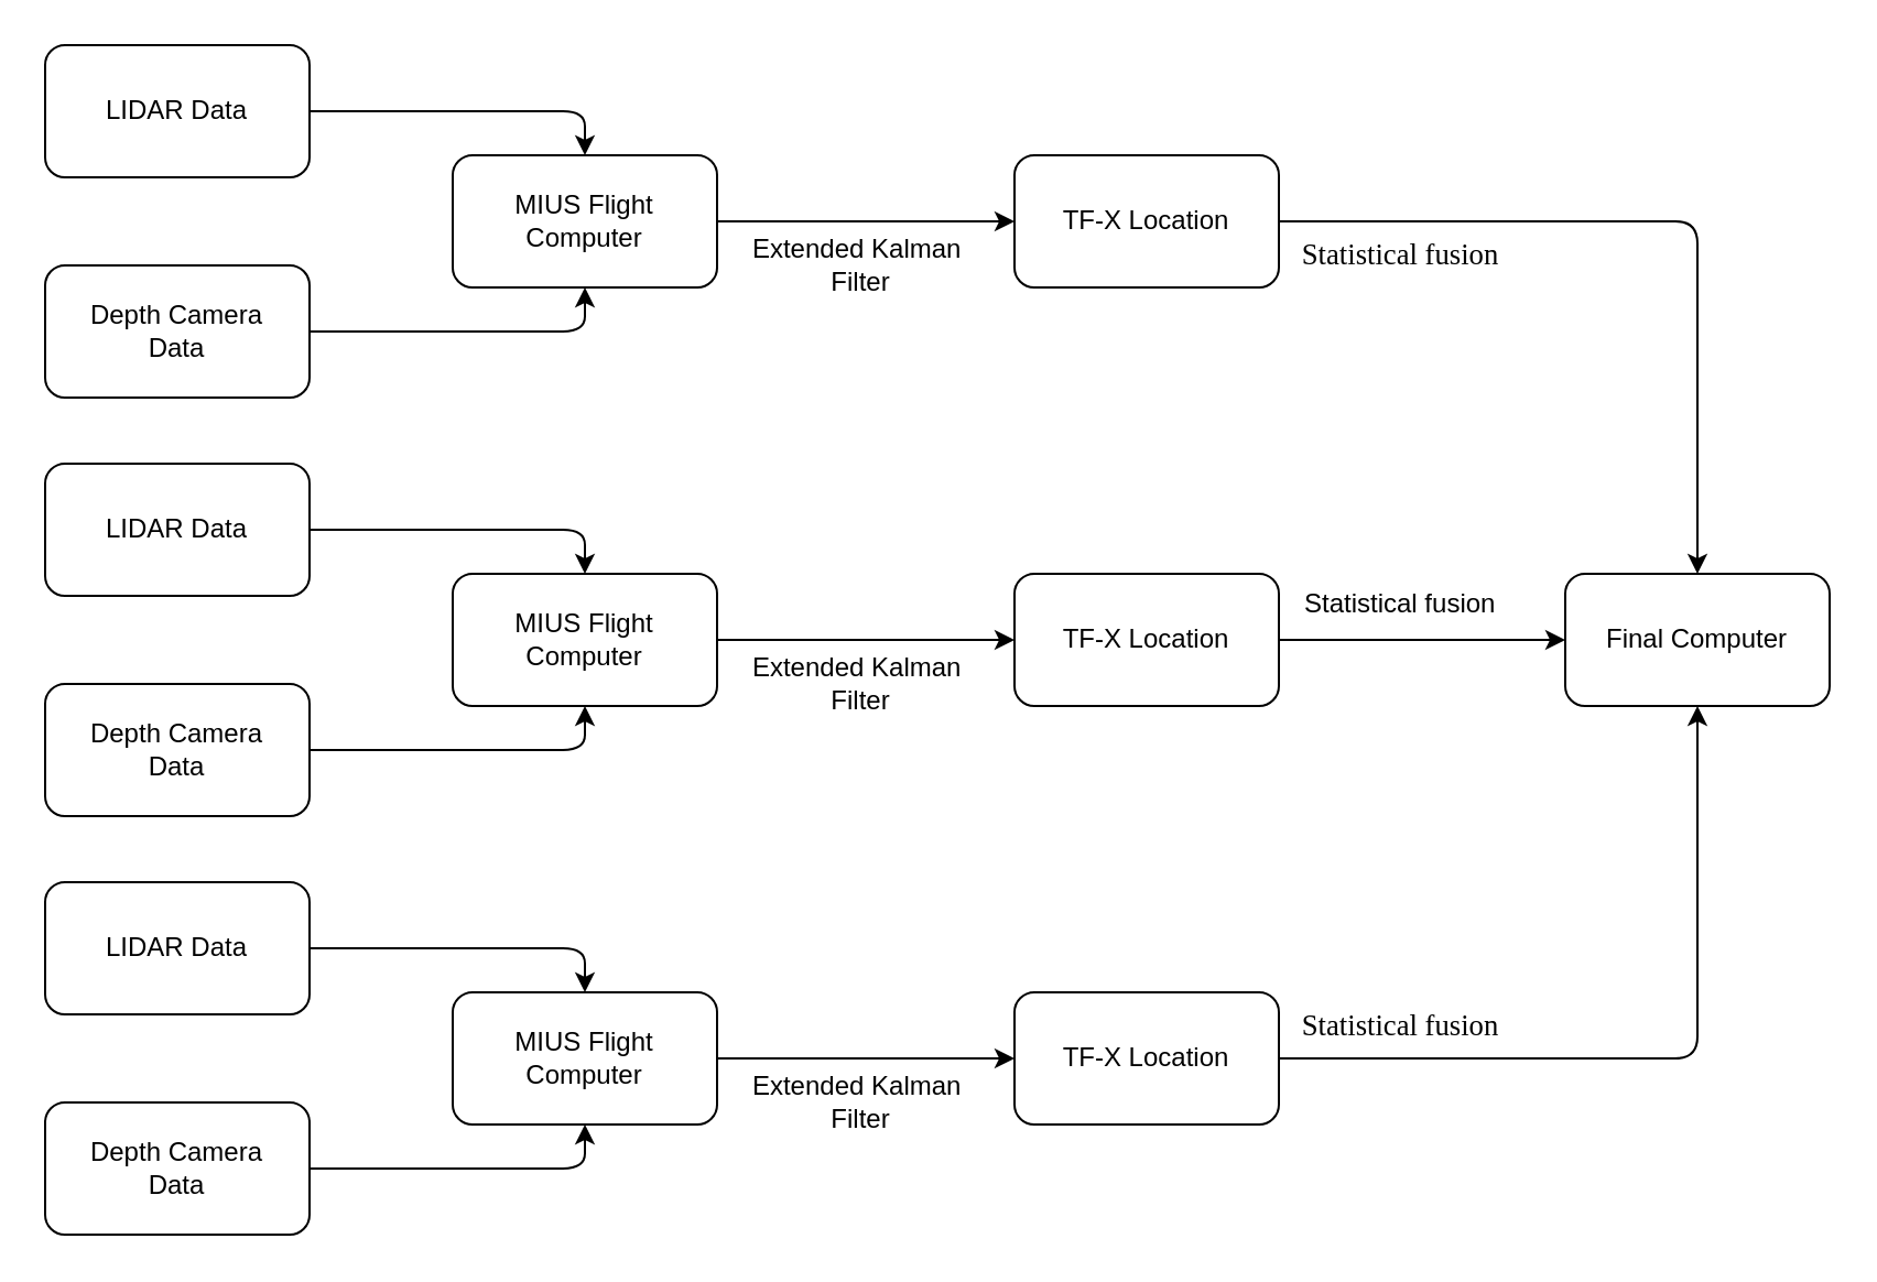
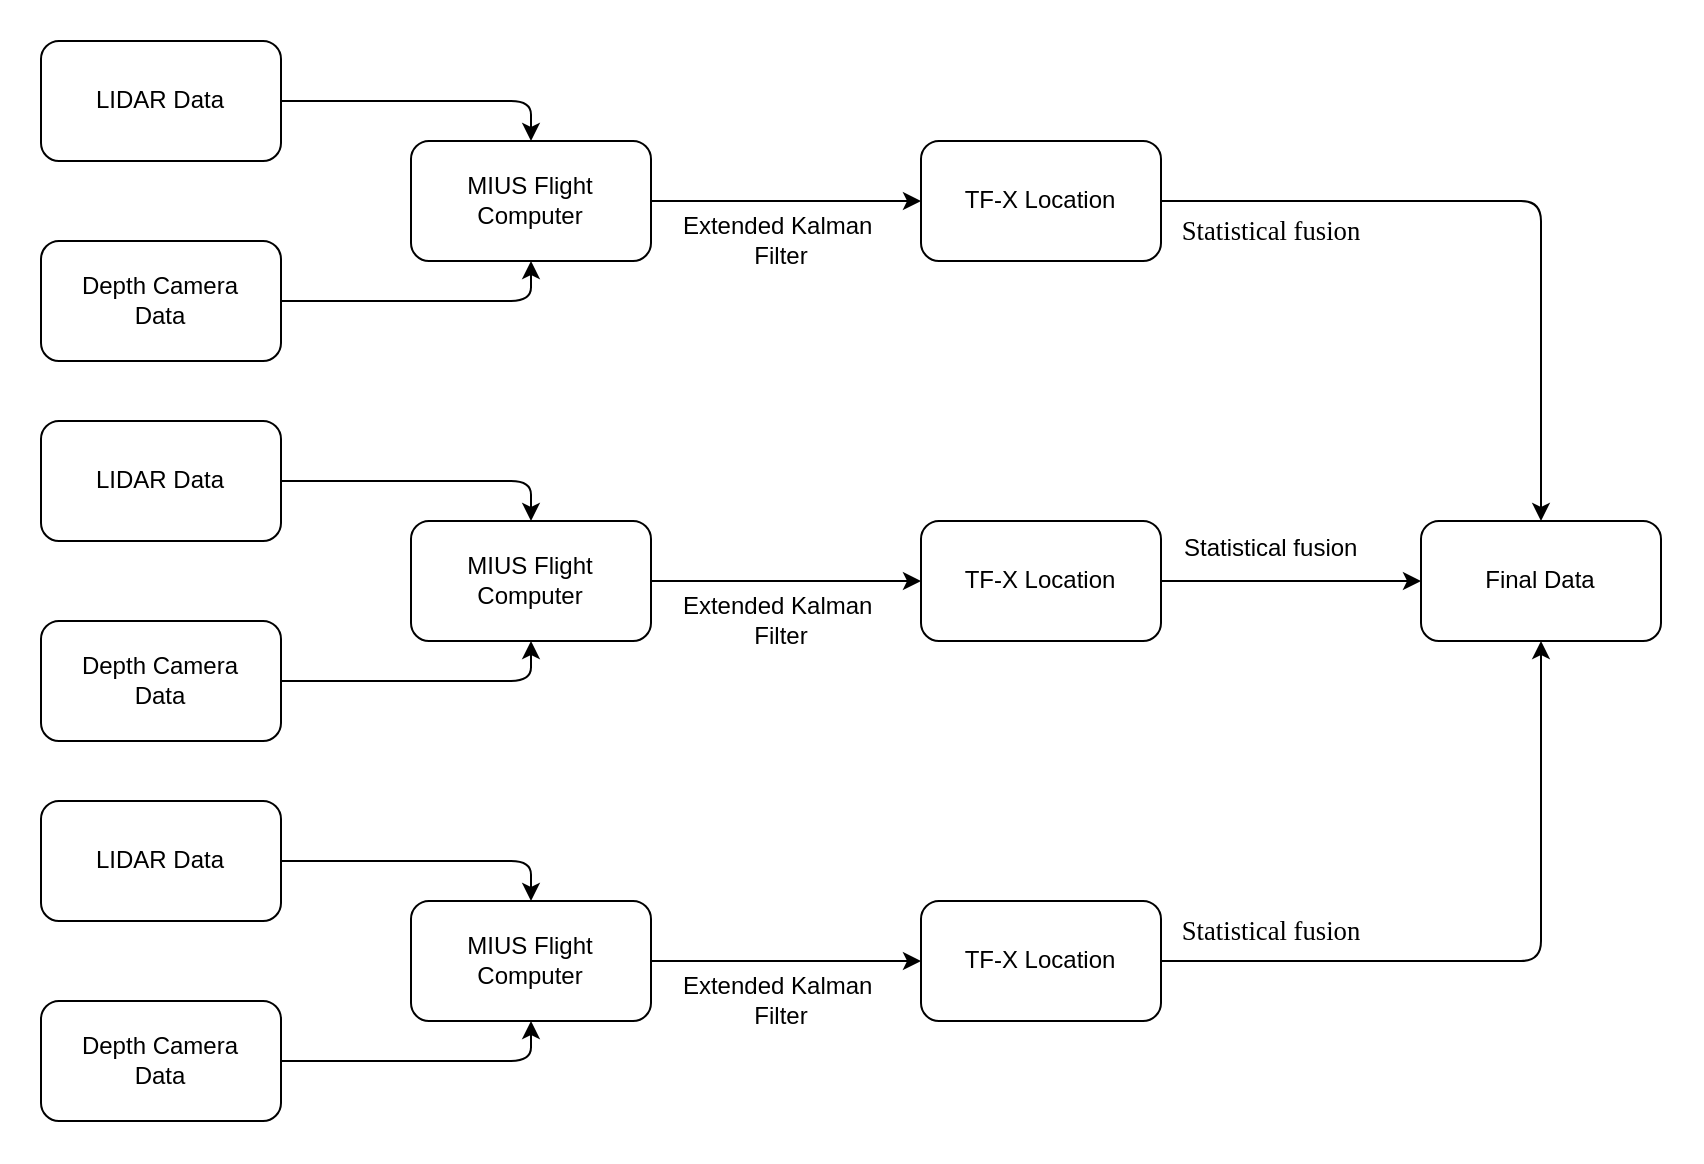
  <mxCell id="0" />
  <mxCell id="1" parent="0" />
  <mxCell id="2" style="edgeStyle=none;html=1;exitX=1;exitY=0.5;exitDx=0;exitDy=0;entryX=0.5;entryY=0;entryDx=0;entryDy=0;" edge="1" parent="1" source="3" target="7"><mxGeometry relative="1" as="geometry"><Array as="points"><mxPoint x="265" y="50" /></Array></mxGeometry></mxCell>
  <mxCell id="3" value="LIDAR Data" style="rounded=1;whiteSpace=wrap;html=1;" vertex="1" parent="1"><mxGeometry x="20" y="20" width="120" height="60" as="geometry" /></mxCell>
  <mxCell id="4" style="edgeStyle=none;html=1;exitX=1;exitY=0.5;exitDx=0;exitDy=0;entryX=0.5;entryY=1;entryDx=0;entryDy=0;" edge="1" parent="1" source="5" target="7"><mxGeometry relative="1" as="geometry"><Array as="points"><mxPoint x="265" y="150" /></Array></mxGeometry></mxCell>
  <mxCell id="5" value="Depth Camera&lt;br&gt;Data" style="rounded=1;whiteSpace=wrap;html=1;" vertex="1" parent="1"><mxGeometry x="20" y="120" width="120" height="60" as="geometry" /></mxCell>
  <mxCell id="6" style="edgeStyle=none;html=1;exitX=1;exitY=0.5;exitDx=0;exitDy=0;entryX=0;entryY=0.5;entryDx=0;entryDy=0;" edge="1" parent="1" source="7" target="9"><mxGeometry relative="1" as="geometry" /></mxCell>
  <mxCell id="7" value="MIUS Flight Computer" style="rounded=1;whiteSpace=wrap;html=1;" vertex="1" parent="1"><mxGeometry x="205" y="70" width="120" height="60" as="geometry" /></mxCell>
  <mxCell id="8" style="edgeStyle=none;html=1;exitX=1;exitY=0.5;exitDx=0;exitDy=0;entryX=0.5;entryY=0;entryDx=0;entryDy=0;" edge="1" parent="1" source="9" target="29"><mxGeometry relative="1" as="geometry"><Array as="points"><mxPoint x="690" y="100" /><mxPoint x="770" y="100" /></Array></mxGeometry></mxCell>
  <mxCell id="9" value="TF-X Location" style="rounded=1;whiteSpace=wrap;html=1;" vertex="1" parent="1"><mxGeometry x="460" y="70" width="120" height="60" as="geometry" /></mxCell>
  <mxCell id="10" value="Extended Kalman&amp;nbsp;&lt;br&gt;Filter" style="text;html=1;align=center;verticalAlign=middle;resizable=0;points=[];autosize=1;strokeColor=none;fillColor=none;" vertex="1" parent="1"><mxGeometry x="330" y="100" width="120" height="40" as="geometry" /></mxCell>
  <mxCell id="11" style="edgeStyle=none;html=1;exitX=1;exitY=0.5;exitDx=0;exitDy=0;entryX=0.5;entryY=0;entryDx=0;entryDy=0;" edge="1" parent="1" source="12" target="16"><mxGeometry relative="1" as="geometry"><Array as="points"><mxPoint x="265" y="240" /></Array></mxGeometry></mxCell>
  <mxCell id="12" value="LIDAR Data" style="rounded=1;whiteSpace=wrap;html=1;" vertex="1" parent="1"><mxGeometry x="20" y="210" width="120" height="60" as="geometry" /></mxCell>
  <mxCell id="13" style="edgeStyle=none;html=1;exitX=1;exitY=0.5;exitDx=0;exitDy=0;entryX=0.5;entryY=1;entryDx=0;entryDy=0;" edge="1" parent="1" source="14" target="16"><mxGeometry relative="1" as="geometry"><Array as="points"><mxPoint x="265" y="340" /></Array></mxGeometry></mxCell>
  <mxCell id="14" value="Depth Camera&lt;br&gt;Data" style="rounded=1;whiteSpace=wrap;html=1;" vertex="1" parent="1"><mxGeometry x="20" y="310" width="120" height="60" as="geometry" /></mxCell>
  <mxCell id="15" style="edgeStyle=none;html=1;exitX=1;exitY=0.5;exitDx=0;exitDy=0;entryX=0;entryY=0.5;entryDx=0;entryDy=0;" edge="1" parent="1" source="16" target="18"><mxGeometry relative="1" as="geometry" /></mxCell>
  <mxCell id="16" value="MIUS Flight Computer" style="rounded=1;whiteSpace=wrap;html=1;" vertex="1" parent="1"><mxGeometry x="205" y="260" width="120" height="60" as="geometry" /></mxCell>
  <mxCell id="17" style="edgeStyle=none;html=1;exitX=1;exitY=0.5;exitDx=0;exitDy=0;entryX=0;entryY=0.5;entryDx=0;entryDy=0;" edge="1" parent="1" source="18" target="29"><mxGeometry relative="1" as="geometry" /></mxCell>
  <mxCell id="18" value="TF-X Location" style="rounded=1;whiteSpace=wrap;html=1;" vertex="1" parent="1"><mxGeometry x="460" y="260" width="120" height="60" as="geometry" /></mxCell>
  <mxCell id="19" value="Extended Kalman&amp;nbsp;&lt;br&gt;Filter" style="text;html=1;align=center;verticalAlign=middle;resizable=0;points=[];autosize=1;strokeColor=none;fillColor=none;" vertex="1" parent="1"><mxGeometry x="330" y="290" width="120" height="40" as="geometry" /></mxCell>
  <mxCell id="20" style="edgeStyle=none;html=1;exitX=1;exitY=0.5;exitDx=0;exitDy=0;entryX=0.5;entryY=0;entryDx=0;entryDy=0;" edge="1" parent="1" source="21" target="25"><mxGeometry relative="1" as="geometry"><Array as="points"><mxPoint x="265" y="430" /></Array></mxGeometry></mxCell>
  <mxCell id="21" value="LIDAR Data" style="rounded=1;whiteSpace=wrap;html=1;" vertex="1" parent="1"><mxGeometry x="20" y="400" width="120" height="60" as="geometry" /></mxCell>
  <mxCell id="22" style="edgeStyle=none;html=1;exitX=1;exitY=0.5;exitDx=0;exitDy=0;entryX=0.5;entryY=1;entryDx=0;entryDy=0;" edge="1" parent="1" source="23" target="25"><mxGeometry relative="1" as="geometry"><Array as="points"><mxPoint x="265" y="530" /></Array></mxGeometry></mxCell>
  <mxCell id="23" value="Depth Camera&lt;br&gt;Data" style="rounded=1;whiteSpace=wrap;html=1;" vertex="1" parent="1"><mxGeometry x="20" y="500" width="120" height="60" as="geometry" /></mxCell>
  <mxCell id="24" style="edgeStyle=none;html=1;exitX=1;exitY=0.5;exitDx=0;exitDy=0;entryX=0;entryY=0.5;entryDx=0;entryDy=0;" edge="1" parent="1" source="25" target="27"><mxGeometry relative="1" as="geometry" /></mxCell>
  <mxCell id="25" value="MIUS Flight Computer" style="rounded=1;whiteSpace=wrap;html=1;" vertex="1" parent="1"><mxGeometry x="205" y="450" width="120" height="60" as="geometry" /></mxCell>
  <mxCell id="26" style="edgeStyle=none;html=1;exitX=1;exitY=0.5;exitDx=0;exitDy=0;entryX=0.5;entryY=1;entryDx=0;entryDy=0;" edge="1" parent="1" source="27" target="29"><mxGeometry relative="1" as="geometry"><Array as="points"><mxPoint x="690" y="480" /><mxPoint x="770" y="480" /></Array></mxGeometry></mxCell>
  <mxCell id="27" value="TF-X Location" style="rounded=1;whiteSpace=wrap;html=1;" vertex="1" parent="1"><mxGeometry x="460" y="450" width="120" height="60" as="geometry" /></mxCell>
  <mxCell id="28" value="Extended Kalman&amp;nbsp;&lt;br&gt;Filter" style="text;html=1;align=center;verticalAlign=middle;resizable=0;points=[];autosize=1;strokeColor=none;fillColor=none;" vertex="1" parent="1"><mxGeometry x="330" y="480" width="120" height="40" as="geometry" /></mxCell>
- <mxCell id="29" value="Final Computer" style="rounded=1;whiteSpace=wrap;html=1;" vertex="1" parent="1"><mxGeometry x="710" y="260" width="120" height="60" as="geometry" /></mxCell>
+ <mxCell id="29" value="Final Data" style="rounded=1;whiteSpace=wrap;html=1;" vertex="1" parent="1"><mxGeometry x="710" y="260" width="120" height="60" as="geometry" /></mxCell>
  <mxCell id="30" value="&lt;span style=&quot;font-size:10.0pt;font-family:&amp;quot;Times New Roman&amp;quot;,serif;&lt;br/&gt;mso-fareast-font-family:&amp;quot;Times New Roman&amp;quot;;mso-ansi-language:EN-US;mso-fareast-language:&lt;br/&gt;EN-US;mso-bidi-language:AR-SA&quot;&gt;Statistical fusion&lt;/span&gt;" style="text;html=1;align=center;verticalAlign=middle;resizable=0;points=[];autosize=1;strokeColor=none;fillColor=none;" vertex="1" parent="1"><mxGeometry x="580" y="100" width="110" height="30" as="geometry" /></mxCell>
  <mxCell id="31" value="&lt;span style=&quot;font-size:10.0pt;font-family:&amp;quot;Times New Roman&amp;quot;,serif;&lt;br/&gt;mso-fareast-font-family:&amp;quot;Times New Roman&amp;quot;;mso-ansi-language:EN-US;mso-fareast-language:&lt;br/&gt;EN-US;mso-bidi-language:AR-SA&quot;&gt;Statistical fusion&lt;/span&gt;" style="text;html=1;align=center;verticalAlign=middle;resizable=0;points=[];autosize=1;strokeColor=none;fillColor=none;" vertex="1" parent="1"><mxGeometry x="580" y="450" width="110" height="30" as="geometry" /></mxCell>
  <mxCell id="32" value="&lt;span&gt;Statistical fusion&lt;/span&gt;" style="text;whiteSpace=wrap;html=1;" vertex="1" parent="1"><mxGeometry x="590" y="260" width="120" height="40" as="geometry" /></mxCell>
